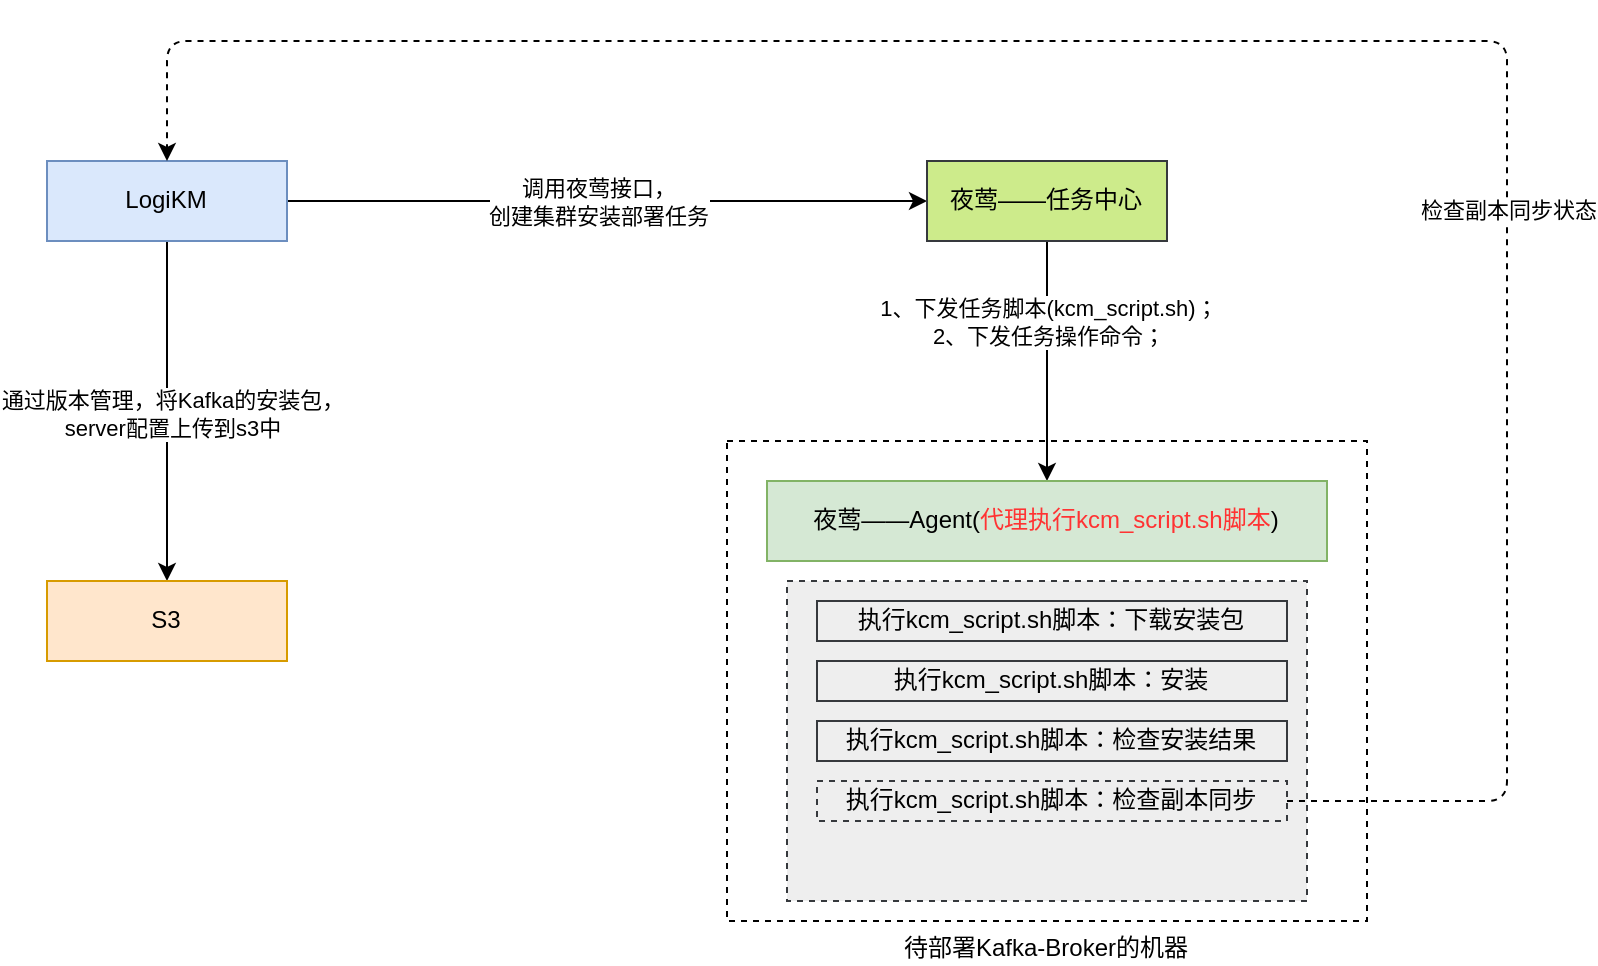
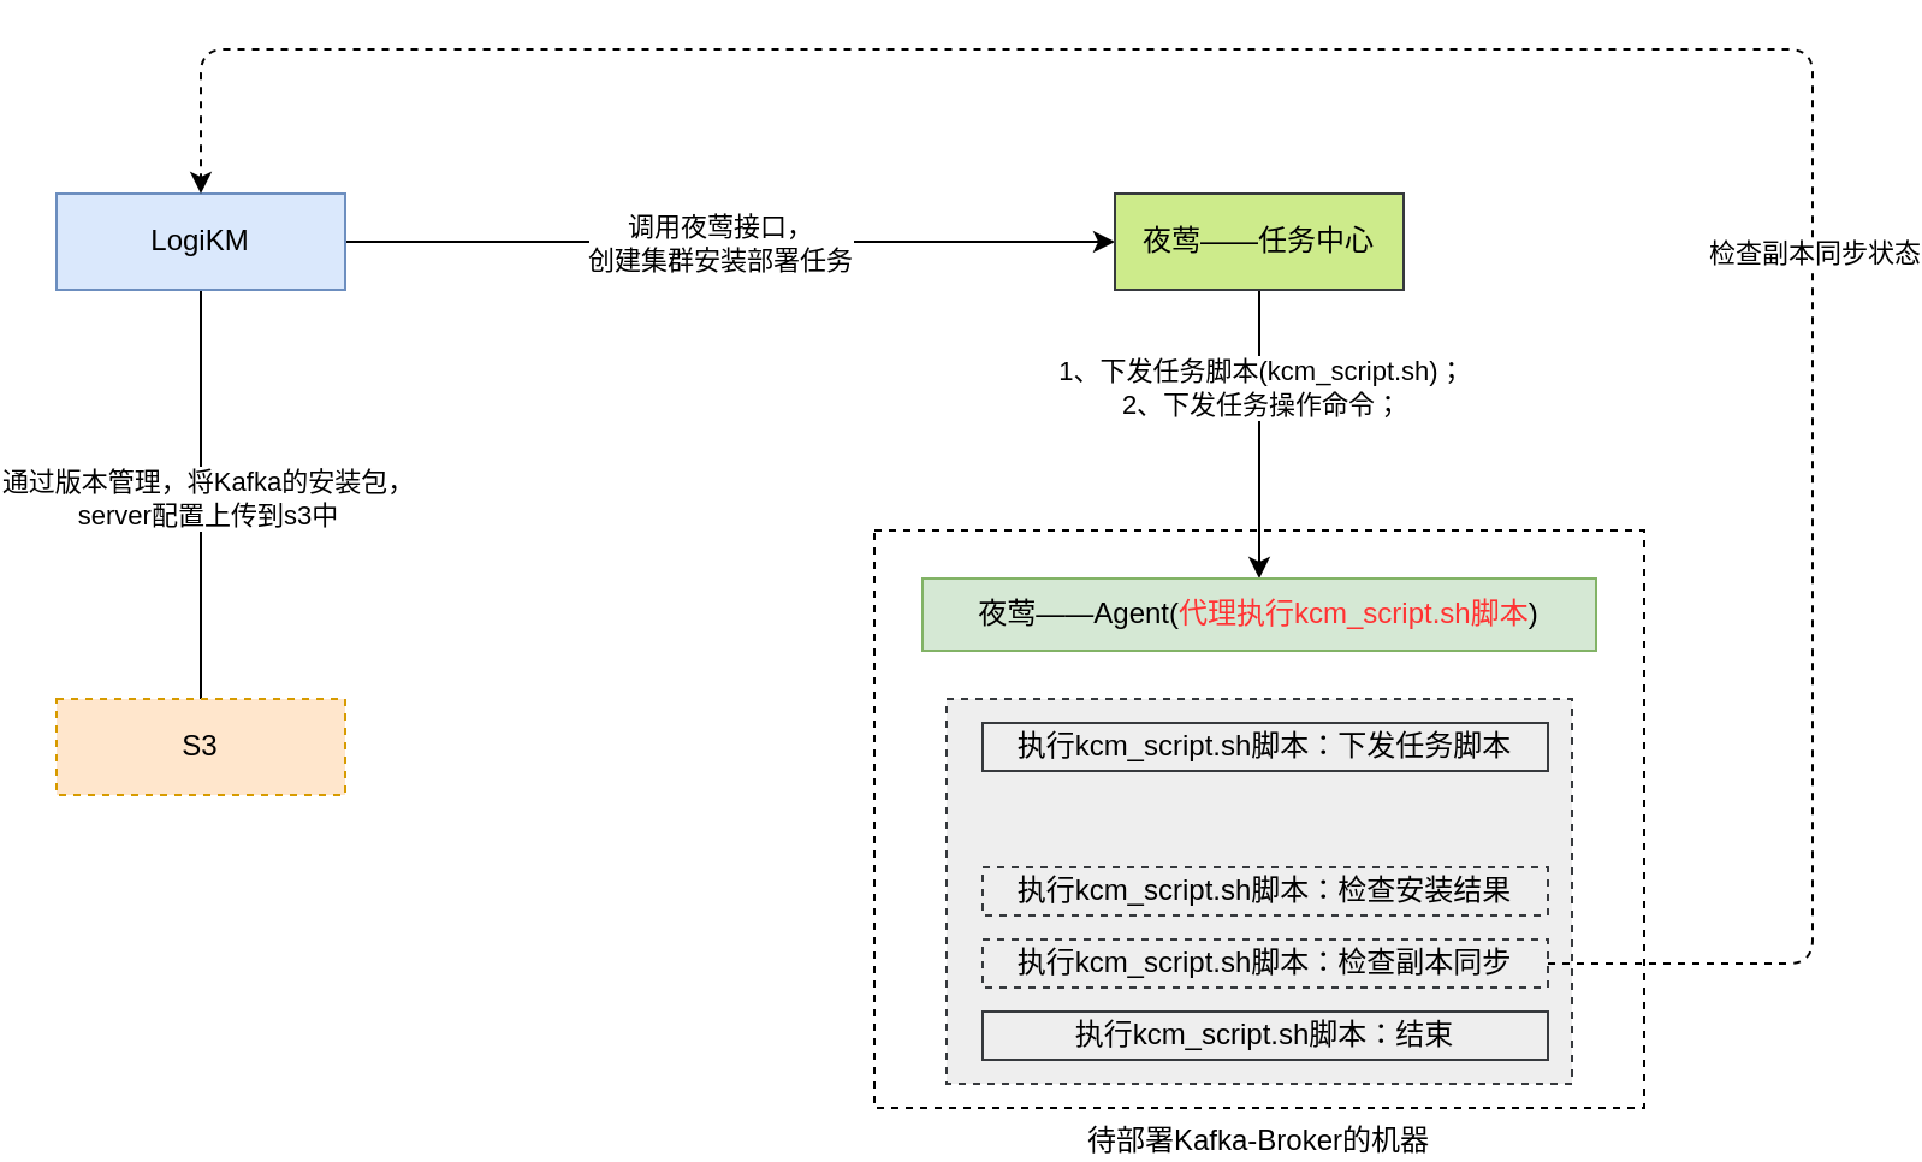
  <mxCell id="0" />
  <mxCell id="1" parent="0" />
  <mxCell id="2" value="待部署Kafka-Broker的机器" style="rounded=0;whiteSpace=wrap;html=1;absoluteArcSize=1;arcSize=14;strokeWidth=1;labelPosition=center;verticalLabelPosition=bottom;align=center;verticalAlign=top;dashed=1;" vertex="1" parent="1"><mxGeometry x="360" y="220" width="320" height="240" as="geometry" /></mxCell>
  <mxCell id="3" value="" style="rounded=0;whiteSpace=wrap;html=1;absoluteArcSize=1;arcSize=14;strokeWidth=1;labelPosition=center;verticalLabelPosition=bottom;align=center;verticalAlign=top;dashed=1;fillColor=#eeeeee;strokeColor=#36393d;" vertex="1" parent="1"><mxGeometry x="390" y="290" width="260" height="160" as="geometry" /></mxCell>
  <mxCell id="4" style="edgeStyle=none;html=1;entryX=0;entryY=0.5;entryDx=0;entryDy=0;" edge="1" parent="1" source="8" target="11"><mxGeometry relative="1" as="geometry" /></mxCell>
  <mxCell id="5" value="调用夜莺接口，&lt;br&gt;创建集群安装部署任务" style="edgeLabel;html=1;align=center;verticalAlign=middle;resizable=0;points=[];" vertex="1" connectable="0" parent="4"><mxGeometry x="-0.087" y="1" relative="1" as="geometry"><mxPoint x="9" y="1" as="offset" /></mxGeometry></mxCell>
- <mxCell id="6" style="edgeStyle=none;html=1;" edge="1" parent="1" source="8" target="12"><mxGeometry relative="1" as="geometry" /></mxCell>
+ <mxCell id="6" style="edgeStyle=none;html=1;endArrow=none;" edge="1" parent="1" source="8" target="12"><mxGeometry relative="1" as="geometry" /></mxCell>
  <mxCell id="7" value="通过版本管理，将Kafka的安装包，&lt;br&gt;server配置上传到s3中" style="edgeLabel;html=1;align=center;verticalAlign=middle;resizable=0;points=[];" vertex="1" connectable="0" parent="6"><mxGeometry x="0.013" y="2" relative="1" as="geometry"><mxPoint as="offset" /></mxGeometry></mxCell>
  <mxCell id="8" value="LogiKM" style="rounded=0;whiteSpace=wrap;html=1;absoluteArcSize=1;arcSize=14;strokeWidth=1;fillColor=#dae8fc;strokeColor=#6c8ebf;" vertex="1" parent="1"><mxGeometry x="20" y="80" width="120" height="40" as="geometry" /></mxCell>
  <mxCell id="9" style="edgeStyle=none;html=1;exitX=0.5;exitY=1;exitDx=0;exitDy=0;entryX=0.5;entryY=0;entryDx=0;entryDy=0;" edge="1" parent="1" source="11" target="13"><mxGeometry relative="1" as="geometry" /></mxCell>
  <mxCell id="10" value="1、下发任务脚本(kcm_script.sh)；&lt;br&gt;2、下发任务操作命令；" style="edgeLabel;html=1;align=center;verticalAlign=middle;resizable=0;points=[];" vertex="1" connectable="0" parent="9"><mxGeometry x="-0.073" y="2" relative="1" as="geometry"><mxPoint x="-2" y="-16" as="offset" /></mxGeometry></mxCell>
  <mxCell id="11" value="夜莺——任务中心" style="rounded=0;whiteSpace=wrap;html=1;absoluteArcSize=1;arcSize=14;strokeWidth=1;fillColor=#cdeb8b;strokeColor=#36393d;" vertex="1" parent="1"><mxGeometry x="460" y="80" width="120" height="40" as="geometry" /></mxCell>
- <mxCell id="12" value="S3" style="rounded=0;whiteSpace=wrap;html=1;absoluteArcSize=1;arcSize=14;strokeWidth=1;fillColor=#ffe6cc;strokeColor=#d79b00;" vertex="1" parent="1"><mxGeometry x="20" y="290" width="120" height="40" as="geometry" /></mxCell>
- <mxCell id="13" value="夜莺——Agent(&lt;font color=&quot;#ff3333&quot;&gt;代理执行kcm_script.sh脚本&lt;/font&gt;)" style="rounded=0;whiteSpace=wrap;html=1;absoluteArcSize=1;arcSize=14;strokeWidth=1;fillColor=#d5e8d4;strokeColor=#82b366;" vertex="1" parent="1"><mxGeometry x="380" y="240" width="280" height="40" as="geometry" /></mxCell>
- <mxCell id="14" value="执行kcm_script.sh脚本：下载安装包" style="rounded=0;whiteSpace=wrap;html=1;absoluteArcSize=1;arcSize=14;strokeWidth=1;fillColor=#eeeeee;strokeColor=#36393d;" vertex="1" parent="1"><mxGeometry x="405" y="300" width="235" height="20" as="geometry" /></mxCell>
- <mxCell id="15" value="执行kcm_script.sh脚本：安装" style="rounded=0;whiteSpace=wrap;html=1;absoluteArcSize=1;arcSize=14;strokeWidth=1;fillColor=#eeeeee;strokeColor=#36393d;" vertex="1" parent="1"><mxGeometry x="405" y="330" width="235" height="20" as="geometry" /></mxCell>
- <mxCell id="16" value="执行kcm_script.sh脚本：检查安装结果" style="rounded=0;whiteSpace=wrap;html=1;absoluteArcSize=1;arcSize=14;strokeWidth=1;fillColor=#eeeeee;strokeColor=#36393d;" vertex="1" parent="1"><mxGeometry x="405" y="360" width="235" height="20" as="geometry" /></mxCell>
+ <mxCell id="12" value="S3" style="rounded=0;whiteSpace=wrap;html=1;absoluteArcSize=1;arcSize=14;strokeWidth=1;fillColor=#ffe6cc;strokeColor=#d79b00;dashed=1;" vertex="1" parent="1"><mxGeometry x="20" y="290" width="120" height="40" as="geometry" /></mxCell>
+ <mxCell id="13" value="夜莺——Agent(&lt;font color=&quot;#ff3333&quot;&gt;代理执行kcm_script.sh脚本&lt;/font&gt;)" style="rounded=0;whiteSpace=wrap;html=1;absoluteArcSize=1;arcSize=14;strokeWidth=1;fillColor=#d5e8d4;strokeColor=#82b366;" vertex="1" parent="1"><mxGeometry x="380" y="240" width="280" height="30" as="geometry" /></mxCell>
+ <mxCell id="14" value="执行kcm_script.sh脚本：下发任务脚本" style="rounded=0;whiteSpace=wrap;html=1;absoluteArcSize=1;arcSize=14;strokeWidth=1;fillColor=#eeeeee;strokeColor=#36393d;" vertex="1" parent="1"><mxGeometry x="405" y="300" width="235" height="20" as="geometry" /></mxCell>
+ <mxCell id="16" value="执行kcm_script.sh脚本：检查安装结果" style="rounded=0;whiteSpace=wrap;html=1;absoluteArcSize=1;arcSize=14;strokeWidth=1;fillColor=#eeeeee;strokeColor=#36393d;dashed=1;" vertex="1" parent="1"><mxGeometry x="405" y="360" width="235" height="20" as="geometry" /></mxCell>
  <mxCell id="17" style="edgeStyle=orthogonalEdgeStyle;html=1;entryX=0.5;entryY=0;entryDx=0;entryDy=0;fontColor=#FF3333;exitX=1;exitY=0.5;exitDx=0;exitDy=0;dashed=1;" edge="1" parent="1" source="19" target="8"><mxGeometry relative="1" as="geometry"><Array as="points"><mxPoint x="750" y="400" /><mxPoint x="750" y="20" /><mxPoint x="80" y="20" /></Array></mxGeometry></mxCell>
  <mxCell id="18" value="检查副本同步状态" style="edgeLabel;html=1;align=center;verticalAlign=middle;resizable=0;points=[];fontColor=#000000;" vertex="1" connectable="0" parent="17"><mxGeometry x="-0.334" relative="1" as="geometry"><mxPoint as="offset" /></mxGeometry></mxCell>
  <mxCell id="19" value="执行kcm_script.sh脚本：检查副本同步" style="rounded=0;whiteSpace=wrap;html=1;absoluteArcSize=1;arcSize=14;strokeWidth=1;fillColor=#eeeeee;strokeColor=#36393d;dashed=1;" vertex="1" parent="1"><mxGeometry x="405" y="390" width="235" height="20" as="geometry" /></mxCell>
+ <mxCell id="20" value="执行kcm_script.sh脚本：结束" style="rounded=0;whiteSpace=wrap;html=1;absoluteArcSize=1;arcSize=14;strokeWidth=1;fillColor=#eeeeee;strokeColor=#36393d;" vertex="1" parent="1"><mxGeometry x="405" y="420" width="235" height="20" as="geometry" /></mxCell>
